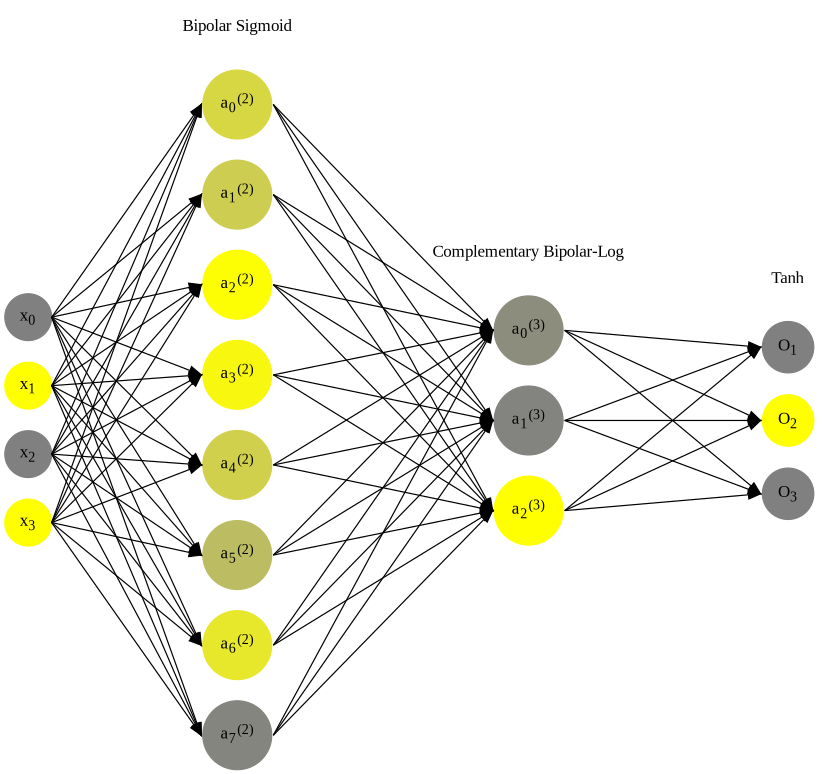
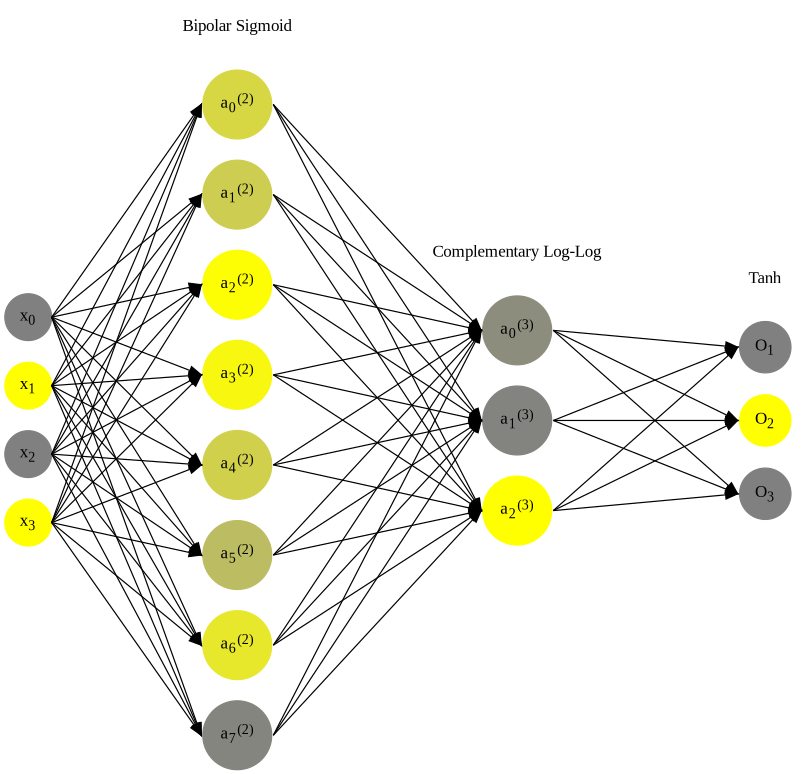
  digraph {
    rankdir=LR
    ranksep=1.4
    splines=false
    fontname="Liberation Serif"
    node [color="0.1667, 0.0, 0.5" fillcolor="0.1667, 0.0, 0.5" shape=circle style=filled fontname="Liberation Serif"]
    edge [headport=w style=solid tailport=e fontname="Liberation Serif"]
    n1 [label=<x<sub>0</sub>>]
    n2 [color="0.1667, 1.0, 1.0" fillcolor="0.1667, 1.0, 1.0" label=<x<sub>1</sub>>]
    n3 [label=<x<sub>2</sub>>]
    n4 [color="0.1667, 1.0, 1.0" fillcolor="0.1667, 1.0, 1.0" label=<x<sub>3</sub>>]
    n5 [color="0.1667, 0.685052, 0.842526" fillcolor="0.1667, 0.685052, 0.842526" label=<a<sub>0</sub><sup>(2)</sup>>]
    n6 [color="0.1667, 0.603019, 0.801510" fillcolor="0.1667, 0.603019, 0.801510" label=<a<sub>1</sub><sup>(2)</sup>>]
    n7 [color="0.1667, 0.981171, 0.990585" fillcolor="0.1667, 0.981171, 0.990585" label=<a<sub>2</sub><sup>(2)</sup>>]
    n8 [color="0.1667, 0.936761, 0.968381" fillcolor="0.1667, 0.936761, 0.968381" label=<a<sub>3</sub><sup>(2)</sup>>]
    n9 [color="0.1667, 0.630661, 0.815330" fillcolor="0.1667, 0.630661, 0.815330" label=<a<sub>4</sub><sup>(2)</sup>>]
    n10 [color="0.1667, 0.472170, 0.736085" fillcolor="0.1667, 0.472170, 0.736085" label=<a<sub>5</sub><sup>(2)</sup>>]
    n11 [color="0.1667, 0.805616, 0.902808" fillcolor="0.1667, 0.805616, 0.902808" label=<a<sub>6</sub><sup>(2)</sup>>]
    n12 [color="0.1667, 0.039903, 0.519951" fillcolor="0.1667, 0.039903, 0.519951" label=<a<sub>7</sub><sup>(2)</sup>>]
    n13 [color="0.1667, 0.105283, 0.552641" fillcolor="0.1667, 0.105283, 0.552641" label=<a<sub>0</sub><sup>(3)</sup>>]
    n14 [color="0.1667, 0.027135, 0.513568" fillcolor="0.1667, 0.027135, 0.513568" label=<a<sub>1</sub><sup>(3)</sup>>]
    n15 [color="0.1667, 0.998942, 0.999471" fillcolor="0.1667, 0.998942, 0.999471" label=<a<sub>2</sub><sup>(3)</sup>>]
    n16 [label=<O<sub>1</sub>>]
    n17 [color="0.1667, 1.0, 1.0" fillcolor="0.1667, 1.0, 1.0" label=<O<sub>2</sub>>]
    n18 [label=<O<sub>3</sub>>]
    n19 [label="Bipolar Sigmoid" shape=plaintext color="" fillcolor="" style=""]
-   n20 [label="Complementary Bipolar-Log" shape=plaintext color="" fillcolor="" style=""]
+   n20 [label="Complementary Log-Log" shape=plaintext color="" fillcolor="" style=""]
    n21 [label=Tanh shape=plaintext color="" fillcolor="" style=""]
    subgraph sub_1 {
      n1
    }
    subgraph sub_2 {
      n2
    }
    subgraph sub_3 {
      n3
    }
    subgraph sub_4 {
      n4
    }
    subgraph sub_5 {
      n5
    }
    subgraph sub_6 {
      n6
    }
    subgraph sub_7 {
      n7
    }
    subgraph sub_8 {
      n8
    }
    subgraph sub_9 {
      n9
    }
    subgraph sub_10 {
      n10
    }
    subgraph sub_11 {
      n11
    }
    subgraph sub_12 {
      n12
    }
    subgraph sub_13 {
      n13
    }
    subgraph sub_14 {
      n14
    }
    subgraph sub_15 {
      n15
    }
    subgraph sub_16 {
      n16
    }
    subgraph sub_17 {
      n17
    }
    subgraph sub_18 {
      n18
    }
    subgraph sub_19 {
      rank=same
      n1
      n2
      n3
      n4
    }
    subgraph sub_20 {
      rank=same
      n5
      n6
      n7
      n8
      n9
      n10
      n11
      n12
    }
    subgraph sub_21 {
      rank=same
      n13
      n14
      n15
    }
    subgraph sub_22 {
      rank=same
      n16
      n17
      n18
    }
    subgraph sub_23 {
      rank=same
      n5
      n19
    }
    subgraph sub_24 {
      rank=same
      n13
      n20
    }
    subgraph sub_25 {
      rank=same
      n16
      n21
    }
    n1 -> n2 [style=invis]
    n1 -> n5
    n1 -> n6
    n1 -> n7
    n1 -> n8
    n1 -> n9
    n1 -> n10
    n1 -> n11
    n1 -> n12
    n2 -> n3 [style=invis]
    n2 -> n5
    n2 -> n6
    n2 -> n7
    n2 -> n8
    n2 -> n9
    n2 -> n10
    n2 -> n11
    n2 -> n12
    n3 -> n4 [style=invis]
    n3 -> n5
    n3 -> n6
    n3 -> n7
    n3 -> n8
    n3 -> n9
    n3 -> n10
    n3 -> n11
    n3 -> n12
    n4 -> n5
    n4 -> n6
    n4 -> n7
    n4 -> n8
    n4 -> n9
    n4 -> n10
    n4 -> n11
    n4 -> n12
    n5 -> n6 [style=invis]
    n5 -> n13
    n5 -> n14
    n5 -> n15
    n6 -> n7 [style=invis]
    n6 -> n13
    n6 -> n14
    n6 -> n15
    n7 -> n8 [style=invis]
    n7 -> n13
    n7 -> n14
    n7 -> n15
    n8 -> n9 [style=invis]
    n8 -> n13
    n8 -> n14
    n8 -> n15
    n9 -> n10 [style=invis]
    n9 -> n13
    n9 -> n14
    n9 -> n15
    n10 -> n11 [style=invis]
    n10 -> n13
    n10 -> n14
    n10 -> n15
    n11 -> n12 [style=invis]
    n11 -> n13
    n11 -> n14
    n11 -> n15
    n12 -> n13
    n12 -> n14
    n12 -> n15
    n13 -> n14 [style=invis]
    n13 -> n16
    n13 -> n17
    n13 -> n18
    n14 -> n15 [style=invis]
    n14 -> n16
    n14 -> n17
    n14 -> n18
    n15 -> n16
    n15 -> n17
    n15 -> n18
    n16 -> n17 [style=invis]
    n17 -> n18 [style=invis]
    n19 -> n5 [style=invis]
    n20 -> n13 [style=invis]
    n21 -> n16 [style=invis]
  }
